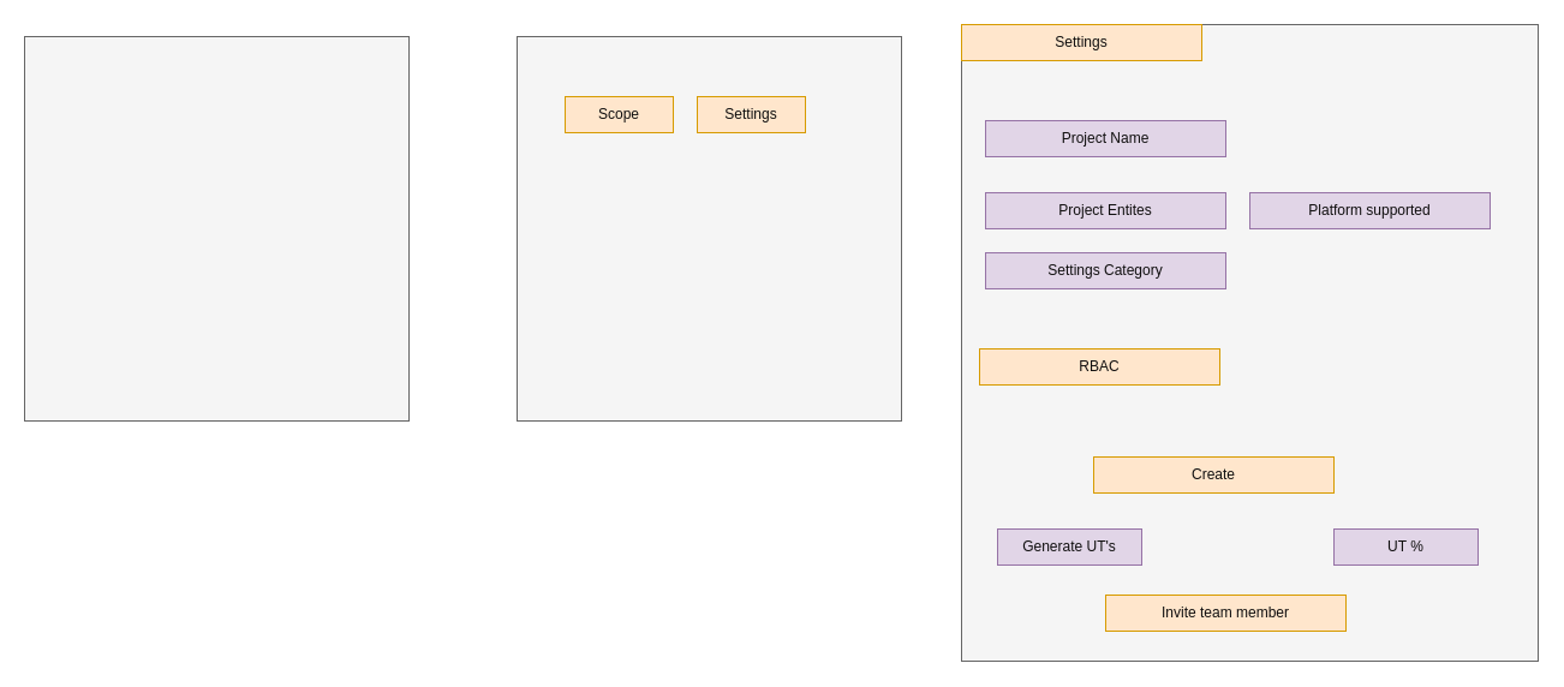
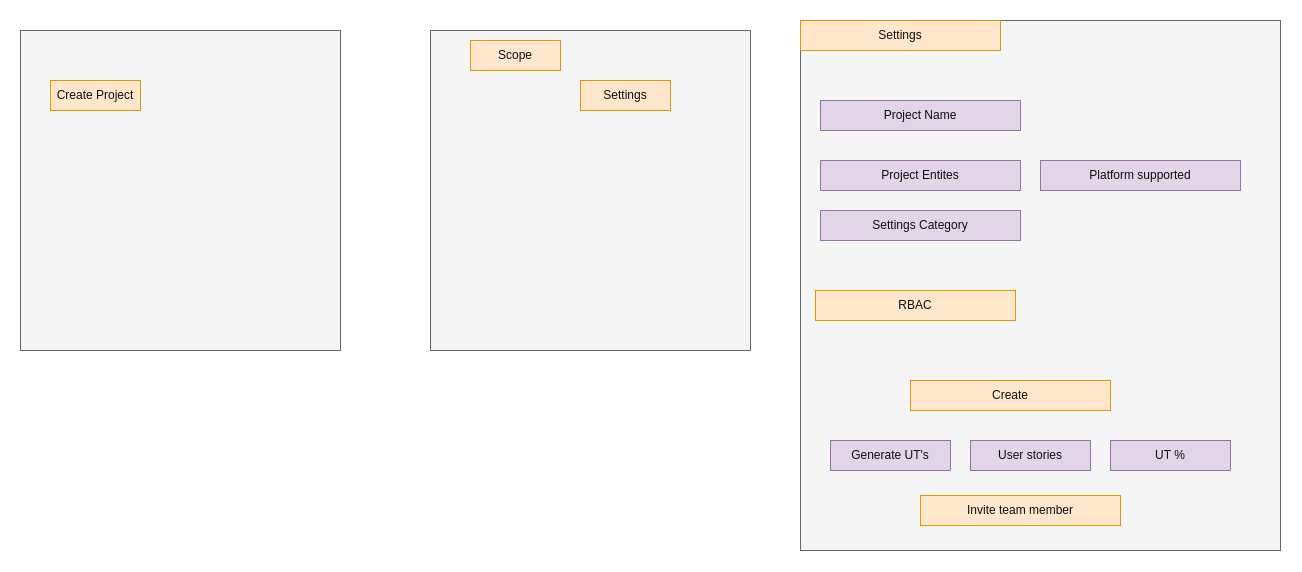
  <mxCell id="0" />
  <mxCell id="1" parent="0" />
  <mxCell id="2" value="" style="rounded=0;whiteSpace=wrap;html=1;fillColor=#f5f5f5;fontColor=#333333;strokeColor=#666666;" vertex="1" parent="1"><mxGeometry x="20" y="30" width="320" height="320" as="geometry" /></mxCell>
+ <mxCell id="3" value="&lt;font color=&quot;#100f0f&quot;&gt;Create Project&lt;/font&gt;" style="text;html=1;strokeColor=#d79b00;fillColor=#ffe6cc;align=center;verticalAlign=middle;whiteSpace=wrap;rounded=0;" vertex="1" parent="1"><mxGeometry x="50" y="80" width="90" height="30" as="geometry" /></mxCell>
  <mxCell id="4" value="" style="rounded=0;whiteSpace=wrap;html=1;fillColor=#f5f5f5;fontColor=#333333;strokeColor=#666666;" vertex="1" parent="1"><mxGeometry x="430" y="30" width="320" height="320" as="geometry" /></mxCell>
- <mxCell id="5" value="&lt;font color=&quot;#100f0f&quot;&gt;Scope&lt;/font&gt;" style="text;html=1;strokeColor=#d79b00;fillColor=#ffe6cc;align=center;verticalAlign=middle;whiteSpace=wrap;rounded=0;" vertex="1" parent="1"><mxGeometry x="470" y="80" width="90" height="30" as="geometry" /></mxCell>
+ <mxCell id="5" value="&lt;font color=&quot;#100f0f&quot;&gt;Scope&lt;/font&gt;" style="text;html=1;strokeColor=#d79b00;fillColor=#ffe6cc;align=center;verticalAlign=middle;whiteSpace=wrap;rounded=0;" vertex="1" parent="1"><mxGeometry x="470" y="40" width="90" height="30" as="geometry" /></mxCell>
  <mxCell id="6" value="" style="rounded=0;whiteSpace=wrap;html=1;fillColor=#f5f5f5;fontColor=#333333;strokeColor=#666666;" vertex="1" parent="1"><mxGeometry x="800" y="20" width="480" height="530" as="geometry" /></mxCell>
  <mxCell id="7" value="&lt;font color=&quot;#100f0f&quot;&gt;Settings&lt;/font&gt;" style="text;html=1;strokeColor=#d79b00;fillColor=#ffe6cc;align=center;verticalAlign=middle;whiteSpace=wrap;rounded=0;" vertex="1" parent="1"><mxGeometry x="580" y="80" width="90" height="30" as="geometry" /></mxCell>
  <mxCell id="8" value="&lt;font color=&quot;#100f0f&quot;&gt;Settings&lt;/font&gt;" style="text;html=1;strokeColor=#d79b00;fillColor=#ffe6cc;align=center;verticalAlign=middle;whiteSpace=wrap;rounded=0;" vertex="1" parent="1"><mxGeometry x="800" y="20" width="200" height="30" as="geometry" /></mxCell>
  <mxCell id="9" value="&lt;font color=&quot;#100f0f&quot;&gt;Project Name&lt;/font&gt;" style="text;html=1;strokeColor=#9673a6;fillColor=#e1d5e7;align=center;verticalAlign=middle;whiteSpace=wrap;rounded=0;" vertex="1" parent="1"><mxGeometry x="820" y="100" width="200" height="30" as="geometry" /></mxCell>
  <mxCell id="10" value="&lt;font color=&quot;#100f0f&quot;&gt;Project Entites&lt;/font&gt;" style="text;html=1;strokeColor=#9673a6;fillColor=#e1d5e7;align=center;verticalAlign=middle;whiteSpace=wrap;rounded=0;" vertex="1" parent="1"><mxGeometry x="820" y="160" width="200" height="30" as="geometry" /></mxCell>
  <mxCell id="11" value="&lt;font color=&quot;#100f0f&quot;&gt;Settings Category&lt;/font&gt;" style="text;html=1;strokeColor=#9673a6;fillColor=#e1d5e7;align=center;verticalAlign=middle;whiteSpace=wrap;rounded=0;" vertex="1" parent="1"><mxGeometry x="820" y="210" width="200" height="30" as="geometry" /></mxCell>
  <mxCell id="12" value="&lt;font color=&quot;#100f0f&quot;&gt;Platform supported&lt;/font&gt;" style="text;html=1;strokeColor=#9673a6;fillColor=#e1d5e7;align=center;verticalAlign=middle;whiteSpace=wrap;rounded=0;" vertex="1" parent="1"><mxGeometry x="1040" y="160" width="200" height="30" as="geometry" /></mxCell>
  <mxCell id="13" value="&lt;font color=&quot;#100f0f&quot;&gt;Generate UT's&lt;/font&gt;" style="text;html=1;strokeColor=#9673a6;fillColor=#e1d5e7;align=center;verticalAlign=middle;whiteSpace=wrap;rounded=0;" vertex="1" parent="1"><mxGeometry x="830" y="440" width="120" height="30" as="geometry" /></mxCell>
+ <mxCell id="14" value="&lt;font color=&quot;#100f0f&quot;&gt;User stories&lt;/font&gt;" style="text;html=1;strokeColor=#9673a6;fillColor=#e1d5e7;align=center;verticalAlign=middle;whiteSpace=wrap;rounded=0;" vertex="1" parent="1"><mxGeometry x="970" y="440" width="120" height="30" as="geometry" /></mxCell>
  <mxCell id="15" value="&lt;font color=&quot;#100f0f&quot;&gt;Create&lt;/font&gt;" style="text;html=1;strokeColor=#d79b00;fillColor=#ffe6cc;align=center;verticalAlign=middle;whiteSpace=wrap;rounded=0;" vertex="1" parent="1"><mxGeometry x="910" y="380" width="200" height="30" as="geometry" /></mxCell>
  <mxCell id="16" value="&lt;font color=&quot;#100f0f&quot;&gt;UT %&lt;/font&gt;" style="text;html=1;strokeColor=#9673a6;fillColor=#e1d5e7;align=center;verticalAlign=middle;whiteSpace=wrap;rounded=0;" vertex="1" parent="1"><mxGeometry x="1110" y="440" width="120" height="30" as="geometry" /></mxCell>
  <mxCell id="17" value="&lt;font color=&quot;#100f0f&quot;&gt;RBAC&lt;/font&gt;" style="text;html=1;strokeColor=#d79b00;fillColor=#ffe6cc;align=center;verticalAlign=middle;whiteSpace=wrap;rounded=0;" vertex="1" parent="1"><mxGeometry x="815" y="290" width="200" height="30" as="geometry" /></mxCell>
  <mxCell id="18" value="&lt;font color=&quot;#100f0f&quot;&gt;Invite team member&lt;/font&gt;" style="text;html=1;strokeColor=#d79b00;fillColor=#ffe6cc;align=center;verticalAlign=middle;whiteSpace=wrap;rounded=0;" vertex="1" parent="1"><mxGeometry x="920" y="495" width="200" height="30" as="geometry" /></mxCell>
